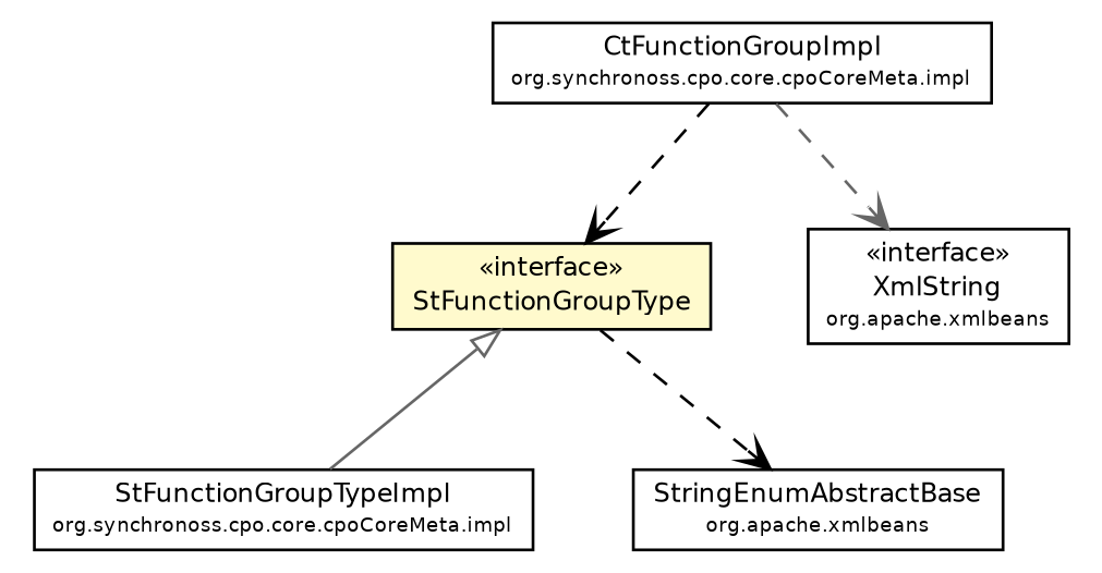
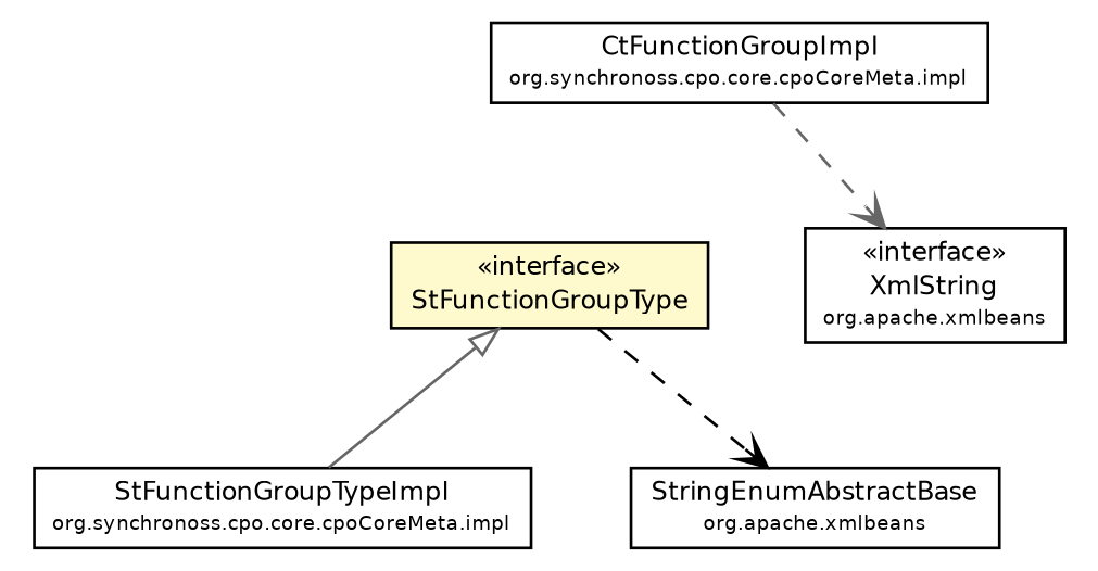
  digraph {
    node [fontcolor=black fontname=Helvetica fontsize=9.0 shape=plaintext]
    edge [color=gray40 fontname=Helvetica fontsize=10.0 headport=p labelfontname=Helvetica labelfontsize=10 style=dashed tailport=p arrowhead=open fontcolor=black]
    n1 [label=<<table border="0" cellborder="1" cellspacing="0" cellpadding="2" port="p" bgcolor="lemonChiffon" href="./StFunctionGroupType.html"> 		<tr><td><table border="0" cellspacing="0" cellpadding="1"> 			<tr><td> &laquo;interface&raquo; </td></tr> 			<tr><td> StFunctionGroupType </td></tr> 		</table></td></tr> 		</table>>]
    n2 [label=<<table border="0" cellborder="1" cellspacing="0" cellpadding="2" port="p" href="./impl/StFunctionGroupTypeImpl.html"> 		<tr><td><table border="0" cellspacing="0" cellpadding="1"> 			<tr><td> StFunctionGroupTypeImpl </td></tr> 			<tr><td><font point-size="7.0"> org.synchronoss.cpo.core.cpoCoreMeta.impl </font></td></tr> 		</table></td></tr> 		</table>>]
    n3 [label=<<table border="0" cellborder="1" cellspacing="0" cellpadding="2" port="p" href="http://java.sun.com/j2se/1.4.2/docs/api/org/apache/xmlbeans/StringEnumAbstractBase.html"> 		<tr><td><table border="0" cellspacing="0" cellpadding="1"> 			<tr><td> StringEnumAbstractBase </td></tr> 			<tr><td><font point-size="7.0"> org.apache.xmlbeans </font></td></tr> 		</table></td></tr> 		</table>>]
    n4 [label=<<table border="0" cellborder="1" cellspacing="0" cellpadding="2" port="p" href="./impl/CtFunctionGroupImpl.html"> 		<tr><td><table border="0" cellspacing="0" cellpadding="1"> 			<tr><td> CtFunctionGroupImpl </td></tr> 			<tr><td><font point-size="7.0"> org.synchronoss.cpo.core.cpoCoreMeta.impl </font></td></tr> 		</table></td></tr> 		</table>>]
    n5 [label=<<table border="0" cellborder="1" cellspacing="0" cellpadding="2" port="p" href="http://java.sun.com/j2se/1.4.2/docs/api/org/apache/xmlbeans/XmlString.html"> 		<tr><td><table border="0" cellspacing="0" cellpadding="1"> 			<tr><td> &laquo;interface&raquo; </td></tr> 			<tr><td> XmlString </td></tr> 			<tr><td><font point-size="7.0"> org.apache.xmlbeans </font></td></tr> 		</table></td></tr> 		</table>>]
    n1 -> n2 [arrowtail=empty dir=back fontsize=10 style=solid arrowhead="" fontcolor=""]
    n1 -> n3 [color=black]
-   n4 -> n1 [color=black]
    n4 -> n5
  }
